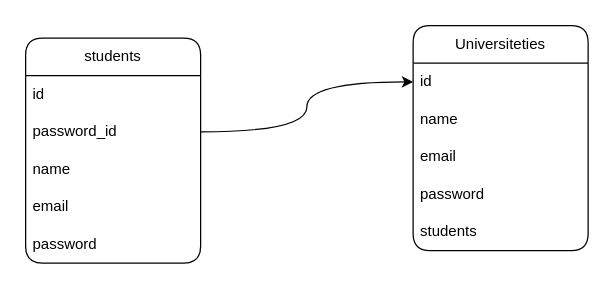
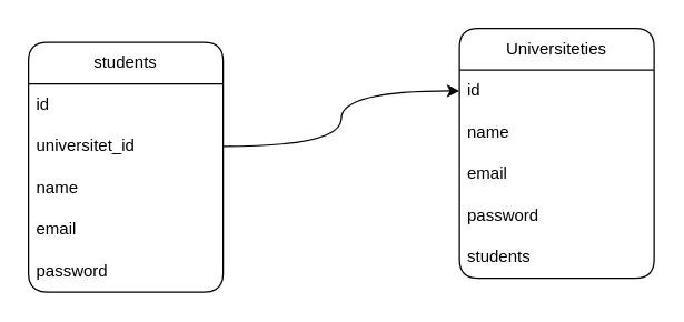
  <mxCell id="0" />
  <mxCell id="1" parent="0" />
  <mxCell id="2" value="students" style="swimlane;fontStyle=0;childLayout=stackLayout;horizontal=1;startSize=30;horizontalStack=0;resizeParent=1;resizeParentMax=0;resizeLast=0;collapsible=1;marginBottom=0;whiteSpace=wrap;html=1;gradientColor=none;swimlaneFillColor=none;rounded=1;shadow=0;" parent="1" vertex="1"><mxGeometry x="20" y="30" width="140" height="180" as="geometry" /></mxCell>
  <mxCell id="3" value="id" style="text;strokeColor=none;fillColor=none;align=left;verticalAlign=middle;spacingLeft=4;spacingRight=4;overflow=hidden;points=[[0,0.5],[1,0.5]];portConstraint=eastwest;rotatable=0;whiteSpace=wrap;html=1;" parent="2" vertex="1"><mxGeometry y="30" width="140" height="30" as="geometry" /></mxCell>
- <mxCell id="4" value="password_id" style="text;strokeColor=none;fillColor=none;align=left;verticalAlign=middle;spacingLeft=4;spacingRight=4;overflow=hidden;points=[[0,0.5],[1,0.5]];portConstraint=eastwest;rotatable=0;whiteSpace=wrap;html=1;" parent="2" vertex="1"><mxGeometry y="60" width="140" height="30" as="geometry" /></mxCell>
+ <mxCell id="4" value="universitet_id" style="text;strokeColor=none;fillColor=none;align=left;verticalAlign=middle;spacingLeft=4;spacingRight=4;overflow=hidden;points=[[0,0.5],[1,0.5]];portConstraint=eastwest;rotatable=0;whiteSpace=wrap;html=1;" parent="2" vertex="1"><mxGeometry y="60" width="140" height="30" as="geometry" /></mxCell>
  <mxCell id="5" value="name" style="text;strokeColor=none;fillColor=none;align=left;verticalAlign=middle;spacingLeft=4;spacingRight=4;overflow=hidden;points=[[0,0.5],[1,0.5]];portConstraint=eastwest;rotatable=0;whiteSpace=wrap;html=1;" parent="2" vertex="1"><mxGeometry y="90" width="140" height="30" as="geometry" /></mxCell>
  <mxCell id="6" value="email" style="text;strokeColor=none;fillColor=none;align=left;verticalAlign=middle;spacingLeft=4;spacingRight=4;overflow=hidden;points=[[0,0.5],[1,0.5]];portConstraint=eastwest;rotatable=0;whiteSpace=wrap;html=1;" parent="2" vertex="1"><mxGeometry y="120" width="140" height="30" as="geometry" /></mxCell>
  <mxCell id="7" value="password" style="text;strokeColor=none;fillColor=none;align=left;verticalAlign=middle;spacingLeft=4;spacingRight=4;overflow=hidden;points=[[0,0.5],[1,0.5]];portConstraint=eastwest;rotatable=0;whiteSpace=wrap;html=1;" parent="2" vertex="1"><mxGeometry y="150" width="140" height="30" as="geometry" /></mxCell>
  <mxCell id="8" value="Universiteties" style="swimlane;fontStyle=0;childLayout=stackLayout;horizontal=1;startSize=30;horizontalStack=0;resizeParent=1;resizeParentMax=0;resizeLast=0;collapsible=1;marginBottom=0;whiteSpace=wrap;html=1;gradientColor=none;swimlaneFillColor=none;rounded=1;shadow=0;" parent="1" vertex="1"><mxGeometry x="330" y="20" width="140" height="180" as="geometry" /></mxCell>
  <mxCell id="9" value="id" style="text;strokeColor=none;fillColor=none;align=left;verticalAlign=middle;spacingLeft=4;spacingRight=4;overflow=hidden;points=[[0,0.5],[1,0.5]];portConstraint=eastwest;rotatable=0;whiteSpace=wrap;html=1;" parent="8" vertex="1"><mxGeometry y="30" width="140" height="30" as="geometry" /></mxCell>
  <mxCell id="10" value="name" style="text;strokeColor=none;fillColor=none;align=left;verticalAlign=middle;spacingLeft=4;spacingRight=4;overflow=hidden;points=[[0,0.5],[1,0.5]];portConstraint=eastwest;rotatable=0;whiteSpace=wrap;html=1;" parent="8" vertex="1"><mxGeometry y="60" width="140" height="30" as="geometry" /></mxCell>
  <mxCell id="11" value="email" style="text;strokeColor=none;fillColor=none;align=left;verticalAlign=middle;spacingLeft=4;spacingRight=4;overflow=hidden;points=[[0,0.5],[1,0.5]];portConstraint=eastwest;rotatable=0;whiteSpace=wrap;html=1;" parent="8" vertex="1"><mxGeometry y="90" width="140" height="30" as="geometry" /></mxCell>
  <mxCell id="12" value="password" style="text;strokeColor=none;fillColor=none;align=left;verticalAlign=middle;spacingLeft=4;spacingRight=4;overflow=hidden;points=[[0,0.5],[1,0.5]];portConstraint=eastwest;rotatable=0;whiteSpace=wrap;html=1;" parent="8" vertex="1"><mxGeometry y="120" width="140" height="30" as="geometry" /></mxCell>
  <mxCell id="13" value="students" style="text;strokeColor=none;fillColor=none;align=left;verticalAlign=middle;spacingLeft=4;spacingRight=4;overflow=hidden;points=[[0,0.5],[1,0.5]];portConstraint=eastwest;rotatable=0;whiteSpace=wrap;html=1;" parent="8" vertex="1"><mxGeometry y="150" width="140" height="30" as="geometry" /></mxCell>
  <mxCell id="14" style="edgeStyle=orthogonalEdgeStyle;rounded=0;orthogonalLoop=1;jettySize=auto;html=1;curved=1;" parent="1" source="4" target="9" edge="1"><mxGeometry relative="1" as="geometry" /></mxCell>
